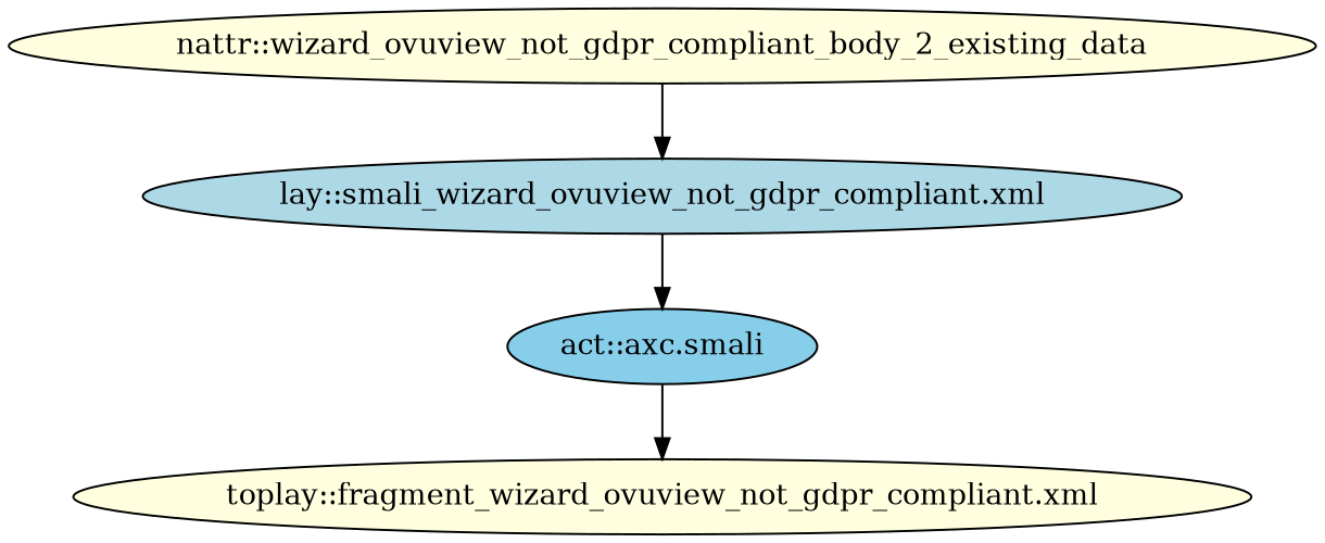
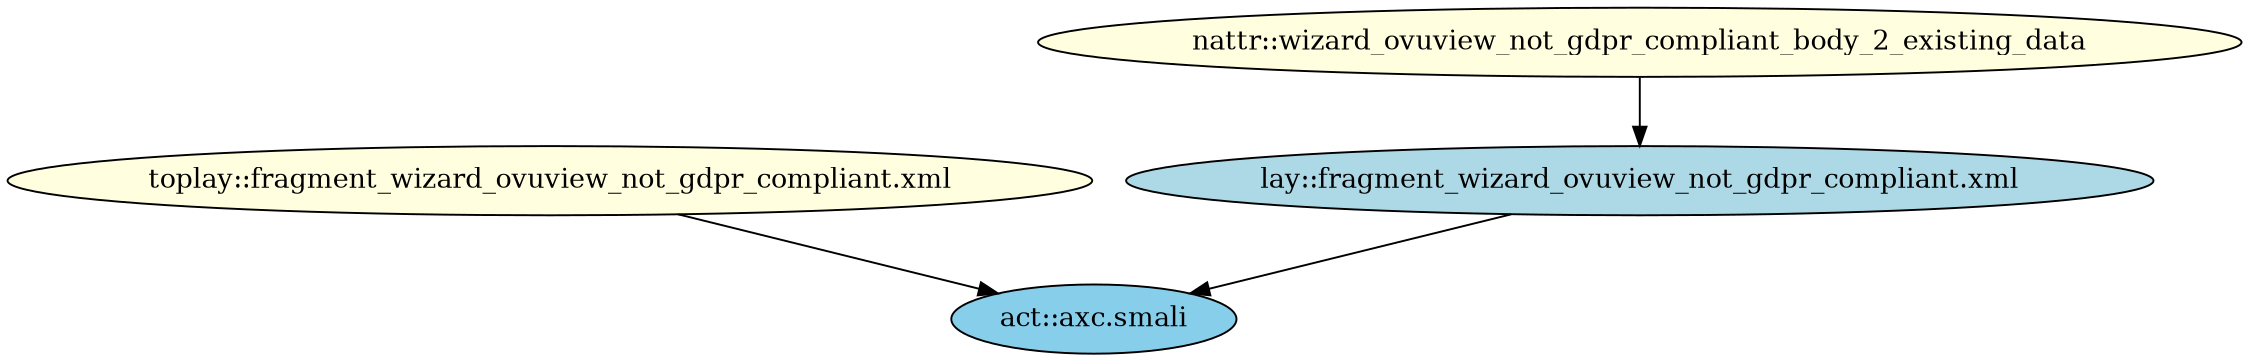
  digraph {
    node [fillcolor=lightyellow style=filled]
-   "lay::fragment_wizard_ovuview_not_gdpr_compliant.xml" [fillcolor=lightblue label="lay::smali_wizard_ovuview_not_gdpr_compliant.xml"]
+   "lay::fragment_wizard_ovuview_not_gdpr_compliant.xml" [fillcolor=lightblue]
    "nattr::wizard_ovuview_not_gdpr_compliant_body_2_existing_data"
    "act::axc.smali" [fillcolor=skyblue]
    "toplay::fragment_wizard_ovuview_not_gdpr_compliant.xml"
    "lay::fragment_wizard_ovuview_not_gdpr_compliant.xml" -> "act::axc.smali"
    "nattr::wizard_ovuview_not_gdpr_compliant_body_2_existing_data" -> "lay::fragment_wizard_ovuview_not_gdpr_compliant.xml"
-   "act::axc.smali" -> "toplay::fragment_wizard_ovuview_not_gdpr_compliant.xml"
+   "toplay::fragment_wizard_ovuview_not_gdpr_compliant.xml" -> "act::axc.smali"
  }
